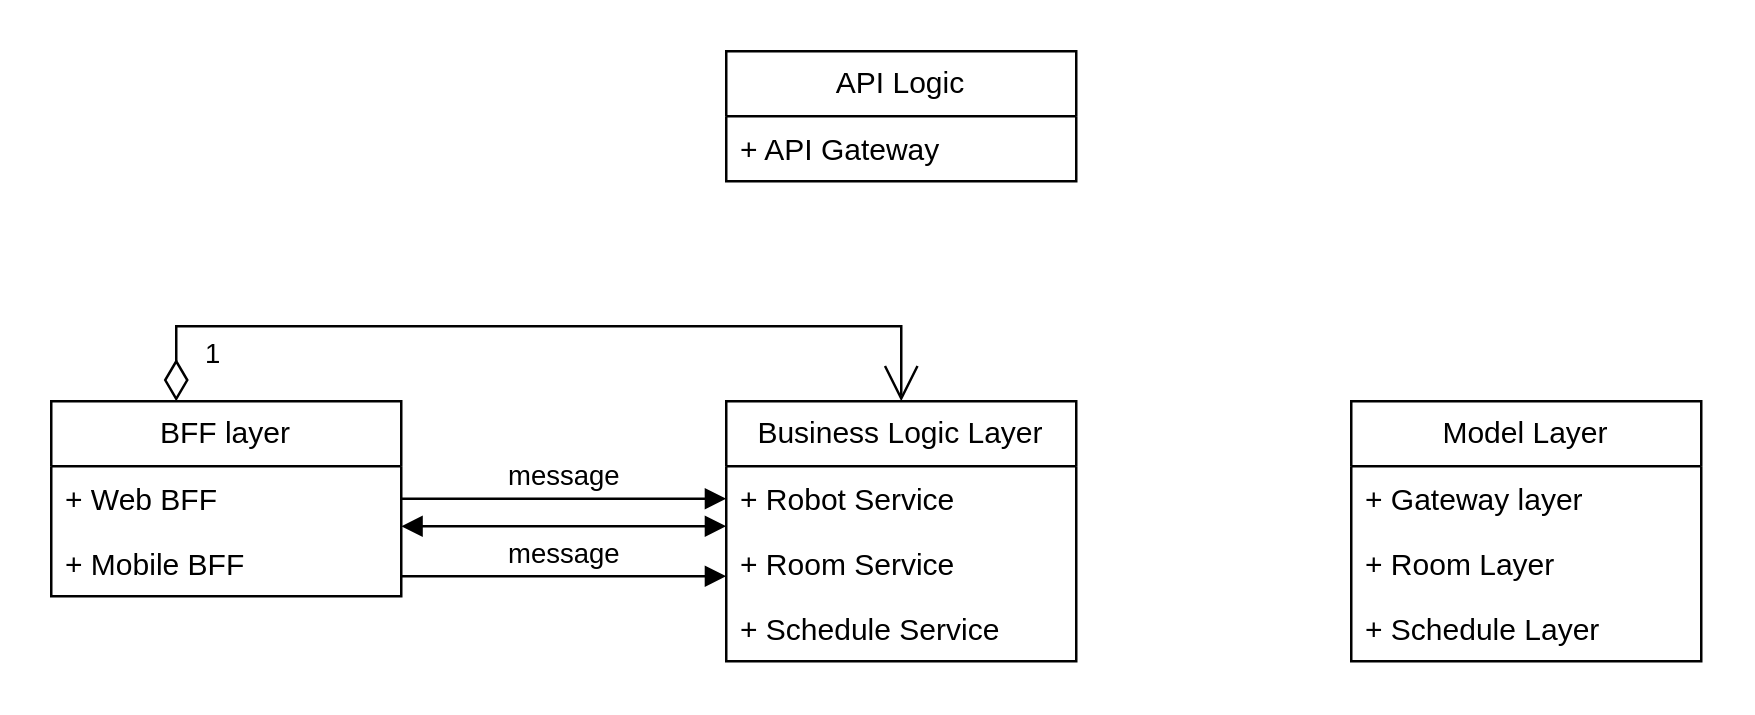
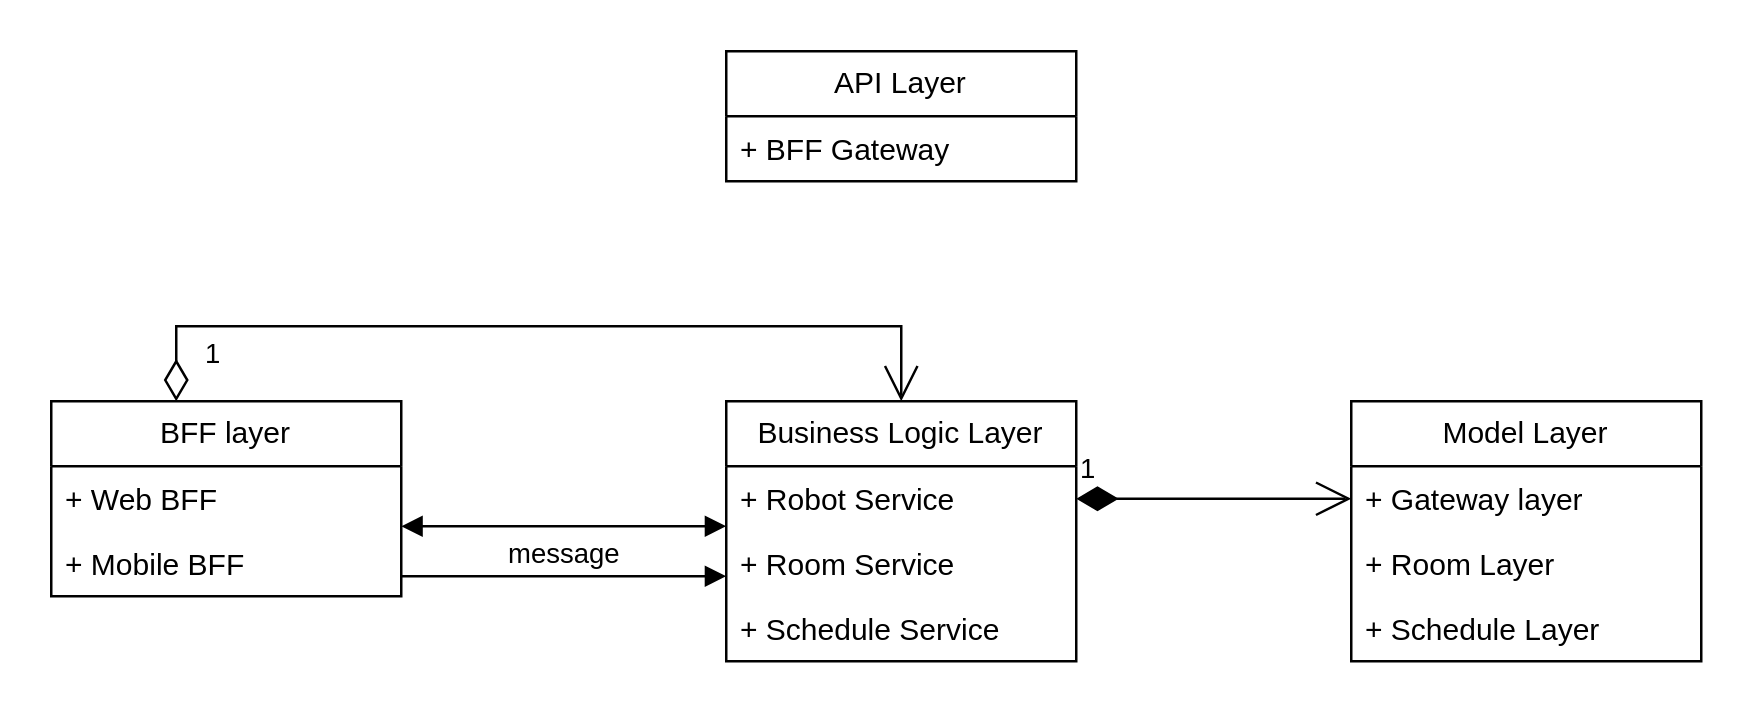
  <mxCell id="0" />
  <mxCell id="1" parent="0" />
- <mxCell id="2" value="API Logic" style="swimlane;fontStyle=0;childLayout=stackLayout;horizontal=1;startSize=26;fillColor=none;horizontalStack=0;resizeParent=1;resizeParentMax=0;resizeLast=0;collapsible=1;marginBottom=0;whiteSpace=wrap;html=1;" vertex="1" parent="1"><mxGeometry x="290" y="20" width="140" height="52" as="geometry" /></mxCell>
- <mxCell id="3" value="+ API Gateway" style="text;strokeColor=none;fillColor=none;align=left;verticalAlign=top;spacingLeft=4;spacingRight=4;overflow=hidden;rotatable=0;points=[[0,0.5],[1,0.5]];portConstraint=eastwest;whiteSpace=wrap;html=1;" vertex="1" parent="2"><mxGeometry y="26" width="140" height="26" as="geometry" /></mxCell>
+ <mxCell id="2" value="API Layer" style="swimlane;fontStyle=0;childLayout=stackLayout;horizontal=1;startSize=26;fillColor=none;horizontalStack=0;resizeParent=1;resizeParentMax=0;resizeLast=0;collapsible=1;marginBottom=0;whiteSpace=wrap;html=1;" vertex="1" parent="1"><mxGeometry x="290" y="20" width="140" height="52" as="geometry" /></mxCell>
+ <mxCell id="3" value="+ BFF Gateway" style="text;strokeColor=none;fillColor=none;align=left;verticalAlign=top;spacingLeft=4;spacingRight=4;overflow=hidden;rotatable=0;points=[[0,0.5],[1,0.5]];portConstraint=eastwest;whiteSpace=wrap;html=1;" vertex="1" parent="2"><mxGeometry y="26" width="140" height="26" as="geometry" /></mxCell>
  <mxCell id="4" value="BFF layer" style="swimlane;fontStyle=0;childLayout=stackLayout;horizontal=1;startSize=26;fillColor=none;horizontalStack=0;resizeParent=1;resizeParentMax=0;resizeLast=0;collapsible=1;marginBottom=0;whiteSpace=wrap;html=1;" vertex="1" parent="1"><mxGeometry x="20" y="160" width="140" height="78" as="geometry" /></mxCell>
  <mxCell id="5" value="+ Web BFF" style="text;strokeColor=none;fillColor=none;align=left;verticalAlign=top;spacingLeft=4;spacingRight=4;overflow=hidden;rotatable=0;points=[[0,0.5],[1,0.5]];portConstraint=eastwest;whiteSpace=wrap;html=1;" vertex="1" parent="4"><mxGeometry y="26" width="140" height="26" as="geometry" /></mxCell>
  <mxCell id="6" value="+ Mobile BFF" style="text;strokeColor=none;fillColor=none;align=left;verticalAlign=top;spacingLeft=4;spacingRight=4;overflow=hidden;rotatable=0;points=[[0,0.5],[1,0.5]];portConstraint=eastwest;whiteSpace=wrap;html=1;" vertex="1" parent="4"><mxGeometry y="52" width="140" height="26" as="geometry" /></mxCell>
  <mxCell id="7" value="Business Logic Layer" style="swimlane;fontStyle=0;childLayout=stackLayout;horizontal=1;startSize=26;fillColor=none;horizontalStack=0;resizeParent=1;resizeParentMax=0;resizeLast=0;collapsible=1;marginBottom=0;whiteSpace=wrap;html=1;" vertex="1" parent="1"><mxGeometry x="290" y="160" width="140" height="104" as="geometry" /></mxCell>
  <mxCell id="8" value="+ Robot Service" style="text;strokeColor=none;fillColor=none;align=left;verticalAlign=top;spacingLeft=4;spacingRight=4;overflow=hidden;rotatable=0;points=[[0,0.5],[1,0.5]];portConstraint=eastwest;whiteSpace=wrap;html=1;" vertex="1" parent="7"><mxGeometry y="26" width="140" height="26" as="geometry" /></mxCell>
  <mxCell id="9" value="+ Room Service" style="text;strokeColor=none;fillColor=none;align=left;verticalAlign=top;spacingLeft=4;spacingRight=4;overflow=hidden;rotatable=0;points=[[0,0.5],[1,0.5]];portConstraint=eastwest;whiteSpace=wrap;html=1;" vertex="1" parent="7"><mxGeometry y="52" width="140" height="26" as="geometry" /></mxCell>
  <mxCell id="10" value="+ Schedule Service" style="text;strokeColor=none;fillColor=none;align=left;verticalAlign=top;spacingLeft=4;spacingRight=4;overflow=hidden;rotatable=0;points=[[0,0.5],[1,0.5]];portConstraint=eastwest;whiteSpace=wrap;html=1;" vertex="1" parent="7"><mxGeometry y="78" width="140" height="26" as="geometry" /></mxCell>
  <mxCell id="11" value="Model Layer" style="swimlane;fontStyle=0;childLayout=stackLayout;horizontal=1;startSize=26;fillColor=none;horizontalStack=0;resizeParent=1;resizeParentMax=0;resizeLast=0;collapsible=1;marginBottom=0;whiteSpace=wrap;html=1;" vertex="1" parent="1"><mxGeometry x="540" y="160" width="140" height="104" as="geometry" /></mxCell>
  <mxCell id="12" value="+ Gateway layer" style="text;strokeColor=none;fillColor=none;align=left;verticalAlign=top;spacingLeft=4;spacingRight=4;overflow=hidden;rotatable=0;points=[[0,0.5],[1,0.5]];portConstraint=eastwest;whiteSpace=wrap;html=1;" vertex="1" parent="11"><mxGeometry y="26" width="140" height="26" as="geometry" /></mxCell>
  <mxCell id="13" value="+ Room Layer" style="text;strokeColor=none;fillColor=none;align=left;verticalAlign=top;spacingLeft=4;spacingRight=4;overflow=hidden;rotatable=0;points=[[0,0.5],[1,0.5]];portConstraint=eastwest;whiteSpace=wrap;html=1;" vertex="1" parent="11"><mxGeometry y="52" width="140" height="26" as="geometry" /></mxCell>
  <mxCell id="14" value="+ Schedule Layer" style="text;strokeColor=none;fillColor=none;align=left;verticalAlign=top;spacingLeft=4;spacingRight=4;overflow=hidden;rotatable=0;points=[[0,0.5],[1,0.5]];portConstraint=eastwest;whiteSpace=wrap;html=1;" vertex="1" parent="11"><mxGeometry y="78" width="140" height="26" as="geometry" /></mxCell>
  <mxCell id="15" value="1" style="endArrow=open;html=1;endSize=12;startArrow=diamondThin;startSize=14;startFill=0;edgeStyle=orthogonalEdgeStyle;align=left;verticalAlign=bottom;rounded=0;" edge="1" parent="1" source="4" target="7"><mxGeometry x="-0.943" y="-10" relative="1" as="geometry"><mxPoint x="100" y="250" as="sourcePoint" /><mxPoint x="260" y="250" as="targetPoint" /><Array as="points"><mxPoint x="70" y="130" /><mxPoint x="360" y="130" /></Array><mxPoint as="offset" /></mxGeometry></mxCell>
+ <mxCell id="16" value="1" style="endArrow=open;html=1;endSize=12;startArrow=diamondThin;startSize=14;startFill=1;edgeStyle=orthogonalEdgeStyle;align=left;verticalAlign=bottom;rounded=0;" edge="1" parent="1" source="8" target="12"><mxGeometry x="-1" y="3" relative="1" as="geometry"><mxPoint x="130" y="340" as="sourcePoint" /><mxPoint x="290" y="350" as="targetPoint" /></mxGeometry></mxCell>
  <mxCell id="17" value="" style="endArrow=block;startArrow=block;endFill=1;startFill=1;html=1;rounded=0;" edge="1" parent="1"><mxGeometry width="160" relative="1" as="geometry"><mxPoint x="160" y="210" as="sourcePoint" /><mxPoint x="290" y="210" as="targetPoint" /></mxGeometry></mxCell>
- <mxCell id="18" value="message" style="html=1;verticalAlign=bottom;endArrow=block;curved=0;rounded=0;" edge="1" parent="1" source="5" target="8"><mxGeometry width="80" relative="1" as="geometry"><mxPoint x="160" y="198.58" as="sourcePoint" /><mxPoint x="240" y="198.58" as="targetPoint" /></mxGeometry></mxCell>
  <mxCell id="19" value="message" style="html=1;verticalAlign=bottom;endArrow=block;curved=0;rounded=0;" edge="1" parent="1"><mxGeometry width="80" relative="1" as="geometry"><mxPoint x="160" y="230" as="sourcePoint" /><mxPoint x="290" y="230" as="targetPoint" /></mxGeometry></mxCell>
